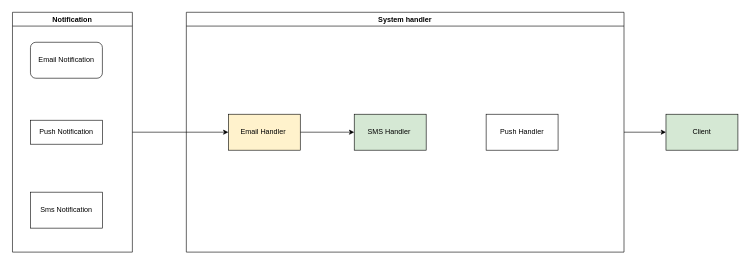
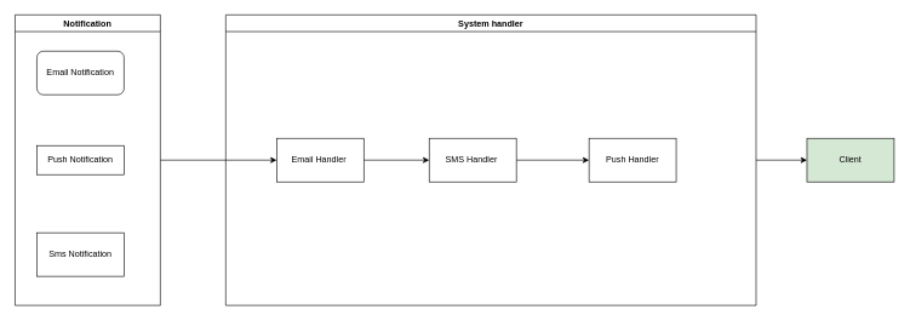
  <mxCell id="0" />
  <mxCell id="1" parent="0" />
  <mxCell id="2" value="Email Notification" style="whiteSpace=wrap;html=1;rounded=1;" vertex="1" parent="1"><mxGeometry x="50" y="70" width="120" height="60" as="geometry" /></mxCell>
  <mxCell id="3" value="Push Notification" style="rounded=0;whiteSpace=wrap;html=1;" vertex="1" parent="1"><mxGeometry x="50" y="200" width="120" height="40" as="geometry" /></mxCell>
  <mxCell id="4" style="rounded=0;orthogonalLoop=1;jettySize=auto;html=1;exitX=1;exitY=0.5;exitDx=0;exitDy=0;entryX=0;entryY=0.5;entryDx=0;entryDy=0;" edge="1" parent="1" source="5" target="10"><mxGeometry relative="1" as="geometry" /></mxCell>
  <mxCell id="5" value="Notification" style="swimlane;whiteSpace=wrap;html=1;" vertex="1" parent="1"><mxGeometry x="20" y="20" width="200" height="400" as="geometry" /></mxCell>
  <mxCell id="6" value="Sms Notification" style="rounded=0;whiteSpace=wrap;html=1;" vertex="1" parent="5"><mxGeometry x="30" y="300" width="120" height="60" as="geometry" /></mxCell>
  <mxCell id="7" style="rounded=0;orthogonalLoop=1;jettySize=auto;html=1;exitX=1;exitY=0.5;exitDx=0;exitDy=0;entryX=0;entryY=0.5;entryDx=0;entryDy=0;" edge="1" parent="1" source="8" target="14"><mxGeometry relative="1" as="geometry" /></mxCell>
  <mxCell id="8" value="System handler" style="swimlane;whiteSpace=wrap;html=1;" vertex="1" parent="1"><mxGeometry x="310" y="20" width="730" height="400" as="geometry" /></mxCell>
  <mxCell id="9" style="edgeStyle=orthogonalEdgeStyle;rounded=0;orthogonalLoop=1;jettySize=auto;html=1;exitX=1;exitY=0.5;exitDx=0;exitDy=0;entryX=0;entryY=0.5;entryDx=0;entryDy=0;" edge="1" parent="8" source="10" target="12"><mxGeometry relative="1" as="geometry" /></mxCell>
- <mxCell id="10" value="Email Handler&amp;nbsp;" style="rounded=0;whiteSpace=wrap;html=1;fillColor=#fff2cc;" vertex="1" parent="8"><mxGeometry x="70" y="170" width="120" height="60" as="geometry" /></mxCell>
- <mxCell id="12" value="SMS Handler&amp;nbsp;" style="rounded=0;whiteSpace=wrap;html=1;fillColor=#d5e8d4;" vertex="1" parent="8"><mxGeometry x="280" y="170" width="120" height="60" as="geometry" /></mxCell>
+ <mxCell id="10" value="Email Handler&amp;nbsp;" style="rounded=0;whiteSpace=wrap;html=1;" vertex="1" parent="8"><mxGeometry x="70" y="170" width="120" height="60" as="geometry" /></mxCell>
+ <mxCell id="11" style="edgeStyle=orthogonalEdgeStyle;rounded=0;orthogonalLoop=1;jettySize=auto;html=1;exitX=1;exitY=0.5;exitDx=0;exitDy=0;entryX=0;entryY=0.5;entryDx=0;entryDy=0;" edge="1" parent="8" source="12" target="13"><mxGeometry relative="1" as="geometry" /></mxCell>
+ <mxCell id="12" value="SMS Handler&amp;nbsp;" style="rounded=0;whiteSpace=wrap;html=1;" vertex="1" parent="8"><mxGeometry x="280" y="170" width="120" height="60" as="geometry" /></mxCell>
  <mxCell id="13" value="Push Handler" style="rounded=0;whiteSpace=wrap;html=1;" vertex="1" parent="8"><mxGeometry x="500" y="170" width="120" height="60" as="geometry" /></mxCell>
  <mxCell id="14" value="Client" style="rounded=0;whiteSpace=wrap;html=1;fillColor=#d5e8d4;" vertex="1" parent="1"><mxGeometry x="1110" y="190" width="120" height="60" as="geometry" /></mxCell>
